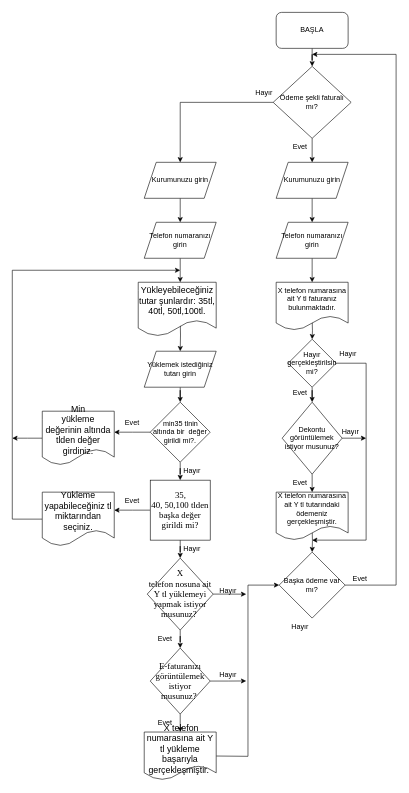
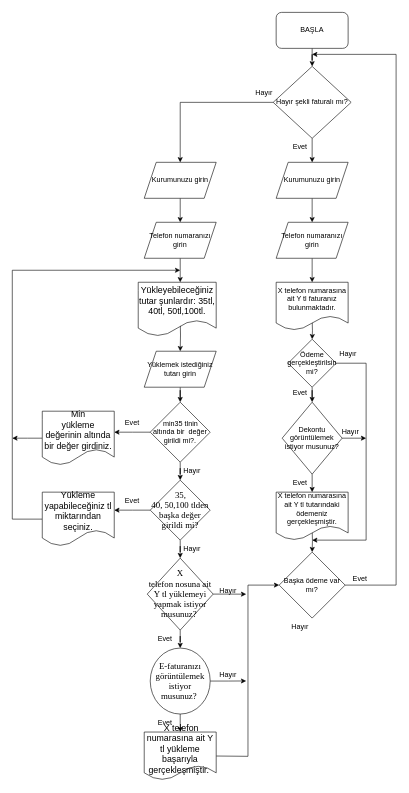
  <mxCell id="0" />
  <mxCell id="1" parent="0" />
  <mxCell id="2" value="Evet" style="text;html=1;strokeColor=none;fillColor=none;align=center;verticalAlign=middle;whiteSpace=wrap;rounded=0;shadow=0;" vertex="1" parent="1"><mxGeometry x="470" y="640" width="60" height="30" as="geometry" /></mxCell>
  <mxCell id="3" value="" style="edgeStyle=orthogonalEdgeStyle;rounded=0;orthogonalLoop=1;jettySize=auto;html=1;" edge="1" parent="1" source="4" target="7"><mxGeometry relative="1" as="geometry" /></mxCell>
  <mxCell id="4" value="BAŞLA" style="rounded=1;whiteSpace=wrap;html=1;" vertex="1" parent="1"><mxGeometry x="460" y="20" width="120" height="60" as="geometry" /></mxCell>
  <mxCell id="5" value="" style="edgeStyle=orthogonalEdgeStyle;rounded=0;orthogonalLoop=1;jettySize=auto;html=1;" edge="1" parent="1" source="7" target="9"><mxGeometry relative="1" as="geometry" /></mxCell>
  <mxCell id="6" value="" style="edgeStyle=orthogonalEdgeStyle;rounded=0;orthogonalLoop=1;jettySize=auto;html=1;" edge="1" parent="1" source="7" target="25"><mxGeometry relative="1" as="geometry" /></mxCell>
- <mxCell id="7" value="Ödeme şekli faturalı mı?" style="rhombus;whiteSpace=wrap;html=1;" vertex="1" parent="1"><mxGeometry x="455" y="110" width="130" height="120" as="geometry" /></mxCell>
+ <mxCell id="7" value="Hayır şekli faturalı mı?" style="rhombus;whiteSpace=wrap;html=1;" vertex="1" parent="1"><mxGeometry x="455" y="110" width="130" height="120" as="geometry" /></mxCell>
  <mxCell id="8" value="" style="edgeStyle=orthogonalEdgeStyle;rounded=0;orthogonalLoop=1;jettySize=auto;html=1;" edge="1" parent="1" source="9" target="11"><mxGeometry relative="1" as="geometry" /></mxCell>
  <mxCell id="9" value="Kurumunuzu girin" style="shape=parallelogram;perimeter=parallelogramPerimeter;whiteSpace=wrap;html=1;fixedSize=1;" vertex="1" parent="1"><mxGeometry x="460" y="270" width="120" height="60" as="geometry" /></mxCell>
  <mxCell id="10" value="" style="edgeStyle=orthogonalEdgeStyle;rounded=0;orthogonalLoop=1;jettySize=auto;html=1;" edge="1" parent="1" source="11"><mxGeometry relative="1" as="geometry"><mxPoint x="520" y="470" as="targetPoint" /></mxGeometry></mxCell>
  <mxCell id="11" value="Telefon numaranızı girin" style="shape=parallelogram;perimeter=parallelogramPerimeter;whiteSpace=wrap;html=1;fixedSize=1;" vertex="1" parent="1"><mxGeometry x="460" y="370" width="120" height="60" as="geometry" /></mxCell>
  <mxCell id="12" value="" style="edgeStyle=orthogonalEdgeStyle;rounded=0;orthogonalLoop=1;jettySize=auto;html=1;" edge="1" parent="1" target="15"><mxGeometry relative="1" as="geometry"><mxPoint x="520" y="530" as="sourcePoint" /></mxGeometry></mxCell>
  <mxCell id="13" value="" style="edgeStyle=orthogonalEdgeStyle;rounded=0;orthogonalLoop=1;jettySize=auto;html=1;" edge="1" parent="1" source="15" target="19"><mxGeometry relative="1" as="geometry" /></mxCell>
  <mxCell id="14" style="edgeStyle=orthogonalEdgeStyle;rounded=0;orthogonalLoop=1;jettySize=auto;html=1;exitX=1;exitY=0.5;exitDx=0;exitDy=0;" edge="1" parent="1" source="15"><mxGeometry relative="1" as="geometry"><mxPoint x="520" y="900" as="targetPoint" /><Array as="points"><mxPoint x="610" y="605" /><mxPoint x="610" y="900" /></Array></mxGeometry></mxCell>
- <mxCell id="15" value="Hayır gerçekleştirilsin mi?" style="rhombus;whiteSpace=wrap;html=1;" vertex="1" parent="1"><mxGeometry x="480" y="565" width="80" height="80" as="geometry" /></mxCell>
+ <mxCell id="15" value="Ödeme gerçekleştirilsin mi?" style="rhombus;whiteSpace=wrap;html=1;" vertex="1" parent="1"><mxGeometry x="480" y="565" width="80" height="80" as="geometry" /></mxCell>
  <mxCell id="16" value="" style="edgeStyle=orthogonalEdgeStyle;rounded=0;orthogonalLoop=1;jettySize=auto;html=1;" edge="1" parent="1" target="22"><mxGeometry relative="1" as="geometry"><mxPoint x="520" y="880" as="sourcePoint" /></mxGeometry></mxCell>
  <mxCell id="17" value="" style="edgeStyle=orthogonalEdgeStyle;rounded=0;orthogonalLoop=1;jettySize=auto;html=1;" edge="1" parent="1" source="19"><mxGeometry relative="1" as="geometry"><mxPoint x="520" y="820" as="targetPoint" /></mxGeometry></mxCell>
  <mxCell id="18" style="edgeStyle=orthogonalEdgeStyle;rounded=0;orthogonalLoop=1;jettySize=auto;html=1;exitX=1;exitY=0.5;exitDx=0;exitDy=0;" edge="1" parent="1" source="19"><mxGeometry relative="1" as="geometry"><mxPoint x="610" y="730" as="targetPoint" /></mxGeometry></mxCell>
  <mxCell id="19" value="Dekontu görüntülemek istiyor musunuz?" style="rhombus;whiteSpace=wrap;html=1;" vertex="1" parent="1"><mxGeometry x="470" y="670" width="100" height="120" as="geometry" /></mxCell>
  <mxCell id="20" value="Evet" style="text;html=1;strokeColor=none;fillColor=none;align=center;verticalAlign=middle;whiteSpace=wrap;rounded=0;" vertex="1" parent="1"><mxGeometry x="470" y="230" width="60" height="30" as="geometry" /></mxCell>
  <mxCell id="21" style="edgeStyle=orthogonalEdgeStyle;rounded=0;orthogonalLoop=1;jettySize=auto;html=1;exitX=1;exitY=0.5;exitDx=0;exitDy=0;" edge="1" parent="1" source="22"><mxGeometry relative="1" as="geometry"><mxPoint x="520" y="90" as="targetPoint" /><Array as="points"><mxPoint x="660" y="975" /><mxPoint x="660" y="90" /></Array></mxGeometry></mxCell>
  <mxCell id="22" value="Başka ödeme var mı?" style="rhombus;whiteSpace=wrap;html=1;" vertex="1" parent="1"><mxGeometry x="465" y="920" width="110" height="110" as="geometry" /></mxCell>
  <mxCell id="23" value="Evet" style="text;html=1;strokeColor=none;fillColor=none;align=center;verticalAlign=middle;whiteSpace=wrap;rounded=0;shadow=0;" vertex="1" parent="1"><mxGeometry x="570" y="950" width="60" height="30" as="geometry" /></mxCell>
  <mxCell id="24" value="" style="edgeStyle=orthogonalEdgeStyle;rounded=0;orthogonalLoop=1;jettySize=auto;html=1;" edge="1" parent="1" source="25" target="28"><mxGeometry relative="1" as="geometry" /></mxCell>
  <mxCell id="25" value="Kurumunuzu girin" style="shape=parallelogram;perimeter=parallelogramPerimeter;whiteSpace=wrap;html=1;fixedSize=1;" vertex="1" parent="1"><mxGeometry x="240" y="270" width="120" height="60" as="geometry" /></mxCell>
  <mxCell id="26" value="Hayır" style="text;html=1;strokeColor=none;fillColor=none;align=center;verticalAlign=middle;whiteSpace=wrap;rounded=0;shadow=0;" vertex="1" parent="1"><mxGeometry x="410" y="140" width="60" height="30" as="geometry" /></mxCell>
  <mxCell id="27" value="" style="edgeStyle=orthogonalEdgeStyle;rounded=0;orthogonalLoop=1;jettySize=auto;html=1;" edge="1" parent="1" source="28"><mxGeometry relative="1" as="geometry"><mxPoint x="300" y="470" as="targetPoint" /></mxGeometry></mxCell>
  <mxCell id="28" value="Telefon numaranızı girin" style="shape=parallelogram;perimeter=parallelogramPerimeter;whiteSpace=wrap;html=1;fixedSize=1;" vertex="1" parent="1"><mxGeometry x="240" y="370" width="120" height="60" as="geometry" /></mxCell>
  <mxCell id="29" value="" style="edgeStyle=orthogonalEdgeStyle;rounded=0;orthogonalLoop=1;jettySize=auto;html=1;" edge="1" parent="1" target="31"><mxGeometry relative="1" as="geometry"><mxPoint x="300" y="530" as="sourcePoint" /></mxGeometry></mxCell>
  <mxCell id="30" value="" style="edgeStyle=orthogonalEdgeStyle;rounded=0;orthogonalLoop=1;jettySize=auto;html=1;" edge="1" parent="1" source="31" target="34"><mxGeometry relative="1" as="geometry" /></mxCell>
  <mxCell id="31" value="Yüklemek istediğiniz tutarı girin" style="shape=parallelogram;perimeter=parallelogramPerimeter;whiteSpace=wrap;html=1;fixedSize=1;" vertex="1" parent="1"><mxGeometry x="240" y="585" width="120" height="60" as="geometry" /></mxCell>
  <mxCell id="32" value="" style="edgeStyle=orthogonalEdgeStyle;rounded=0;orthogonalLoop=1;jettySize=auto;html=1;" edge="1" parent="1" source="34" target="37"><mxGeometry relative="1" as="geometry" /></mxCell>
  <mxCell id="33" value="" style="edgeStyle=orthogonalEdgeStyle;rounded=0;orthogonalLoop=1;jettySize=auto;html=1;" edge="1" parent="1" source="34"><mxGeometry relative="1" as="geometry"><mxPoint x="190" y="720" as="targetPoint" /></mxGeometry></mxCell>
  <mxCell id="34" value="&lt;p class=&quot;MsoListParagraph&quot; style=&quot;text-indent: -18.0pt&quot;&gt;&lt;span style=&quot;font-stretch: normal ; font-size: 7pt ; line-height: normal ; font-family: &amp;#34;times new roman&amp;#34;&quot;&gt;&amp;nbsp; &amp;nbsp; &amp;nbsp; &amp;nbsp; &amp;nbsp; &amp;nbsp;&lt;/span&gt;min35 tlnin altında bir&amp;nbsp; değer girildi mi?.&lt;/p&gt;" style="rhombus;whiteSpace=wrap;html=1;" vertex="1" parent="1"><mxGeometry x="250" y="670" width="100" height="100" as="geometry" /></mxCell>
  <mxCell id="35" value="" style="edgeStyle=orthogonalEdgeStyle;rounded=0;orthogonalLoop=1;jettySize=auto;html=1;" edge="1" parent="1" source="37"><mxGeometry relative="1" as="geometry"><mxPoint x="190" y="850" as="targetPoint" /></mxGeometry></mxCell>
  <mxCell id="36" value="" style="edgeStyle=orthogonalEdgeStyle;rounded=0;orthogonalLoop=1;jettySize=auto;html=1;" edge="1" parent="1" source="37" target="43"><mxGeometry relative="1" as="geometry" /></mxCell>
- <mxCell id="37" value="&lt;p class=&quot;MsoListParagraph&quot; style=&quot;text-indent: -18.0pt&quot;&gt;&lt;span style=&quot;font-size: 11.0pt ; line-height: 115% ; font-family: &amp;#34;calibri&amp;#34; , &amp;#34;sans-serif&amp;#34;&quot;&gt;&amp;nbsp; &amp;nbsp; &amp;nbsp; &amp;nbsp;35,&lt;br/&gt;40, 50,100 tlden başka değer girildi mi?&lt;/span&gt;&lt;br&gt;&lt;/p&gt;" style="whiteSpace=wrap;html=1;rounded=0;" vertex="1" parent="1"><mxGeometry x="250" y="800" width="100" height="100" as="geometry" /></mxCell>
+ <mxCell id="37" value="&lt;p class=&quot;MsoListParagraph&quot; style=&quot;text-indent: -18.0pt&quot;&gt;&lt;span style=&quot;font-size: 11.0pt ; line-height: 115% ; font-family: &amp;#34;calibri&amp;#34; , &amp;#34;sans-serif&amp;#34;&quot;&gt;&amp;nbsp; &amp;nbsp; &amp;nbsp; &amp;nbsp;35,&lt;br/&gt;40, 50,100 tlden başka değer girildi mi?&lt;/span&gt;&lt;br&gt;&lt;/p&gt;" style="rhombus;whiteSpace=wrap;html=1;" vertex="1" parent="1"><mxGeometry x="250" y="800" width="100" height="100" as="geometry" /></mxCell>
  <mxCell id="38" value="Hayır" style="text;html=1;strokeColor=none;fillColor=none;align=center;verticalAlign=middle;whiteSpace=wrap;rounded=0;shadow=0;" vertex="1" parent="1"><mxGeometry x="290" y="770" width="60" height="30" as="geometry" /></mxCell>
  <mxCell id="39" value="Evet" style="text;html=1;strokeColor=none;fillColor=none;align=center;verticalAlign=middle;whiteSpace=wrap;rounded=0;shadow=0;" vertex="1" parent="1"><mxGeometry x="190" y="690" width="60" height="30" as="geometry" /></mxCell>
  <mxCell id="40" value="Evet" style="text;html=1;strokeColor=none;fillColor=none;align=center;verticalAlign=middle;whiteSpace=wrap;rounded=0;shadow=0;" vertex="1" parent="1"><mxGeometry x="190" y="820" width="60" height="30" as="geometry" /></mxCell>
  <mxCell id="41" value="" style="edgeStyle=orthogonalEdgeStyle;rounded=0;orthogonalLoop=1;jettySize=auto;html=1;" edge="1" parent="1" source="43" target="47"><mxGeometry relative="1" as="geometry" /></mxCell>
  <mxCell id="42" style="edgeStyle=orthogonalEdgeStyle;rounded=0;orthogonalLoop=1;jettySize=auto;html=1;exitX=1;exitY=0.5;exitDx=0;exitDy=0;" edge="1" parent="1" source="43"><mxGeometry relative="1" as="geometry"><mxPoint x="410" y="990.118" as="targetPoint" /></mxGeometry></mxCell>
  <mxCell id="43" value="&lt;span style=&quot;font-size: 11.0pt ; line-height: 115% ; font-family: &amp;#34;calibri&amp;#34; , &amp;#34;sans-serif&amp;#34;&quot;&gt;X&lt;br&gt;telefon nosuna ait Y tl yüklemeyi yapmak istiyor musunuz?&amp;nbsp;&lt;/span&gt;" style="rhombus;whiteSpace=wrap;html=1;" vertex="1" parent="1"><mxGeometry x="245" y="930" width="110" height="120" as="geometry" /></mxCell>
  <mxCell id="44" value="Hayır" style="text;html=1;strokeColor=none;fillColor=none;align=center;verticalAlign=middle;whiteSpace=wrap;rounded=0;shadow=0;" vertex="1" parent="1"><mxGeometry x="290" y="900" width="60" height="30" as="geometry" /></mxCell>
  <mxCell id="45" value="" style="edgeStyle=orthogonalEdgeStyle;rounded=0;orthogonalLoop=1;jettySize=auto;html=1;" edge="1" parent="1" source="47"><mxGeometry relative="1" as="geometry"><mxPoint x="300" y="1220" as="targetPoint" /></mxGeometry></mxCell>
  <mxCell id="46" style="edgeStyle=orthogonalEdgeStyle;rounded=0;orthogonalLoop=1;jettySize=auto;html=1;exitX=1;exitY=0.5;exitDx=0;exitDy=0;" edge="1" parent="1" source="47"><mxGeometry relative="1" as="geometry"><mxPoint x="410" y="1134.824" as="targetPoint" /></mxGeometry></mxCell>
- <mxCell id="47" value="&lt;span style=&quot;font-size: 11.0pt ; line-height: 115% ; font-family: &amp;#34;calibri&amp;#34; , &amp;#34;sans-serif&amp;#34;&quot;&gt;E-faturanızı&lt;br/&gt;görüntülemek istiyor musunuz?&amp;nbsp;&lt;/span&gt;" style="rhombus;whiteSpace=wrap;html=1;" vertex="1" parent="1"><mxGeometry x="250" y="1080" width="100" height="110" as="geometry" /></mxCell>
+ <mxCell id="47" value="&lt;span style=&quot;font-size: 11.0pt ; line-height: 115% ; font-family: &amp;#34;calibri&amp;#34; , &amp;#34;sans-serif&amp;#34;&quot;&gt;E-faturanızı&lt;br/&gt;görüntülemek istiyor musunuz?&amp;nbsp;&lt;/span&gt;" style="ellipse;whiteSpace=wrap;html=1;" vertex="1" parent="1"><mxGeometry x="250" y="1080" width="100" height="110" as="geometry" /></mxCell>
  <mxCell id="48" value="Evet" style="text;html=1;strokeColor=none;fillColor=none;align=center;verticalAlign=middle;whiteSpace=wrap;rounded=0;shadow=0;" vertex="1" parent="1"><mxGeometry x="245" y="1050" width="60" height="30" as="geometry" /></mxCell>
  <mxCell id="49" value="Hayır" style="text;html=1;strokeColor=none;fillColor=none;align=center;verticalAlign=middle;whiteSpace=wrap;rounded=0;shadow=0;" vertex="1" parent="1"><mxGeometry x="350" y="970" width="60" height="30" as="geometry" /></mxCell>
  <mxCell id="50" value="Hayır" style="text;html=1;strokeColor=none;fillColor=none;align=center;verticalAlign=middle;whiteSpace=wrap;rounded=0;shadow=0;" vertex="1" parent="1"><mxGeometry x="550" y="575" width="60" height="30" as="geometry" /></mxCell>
  <mxCell id="51" value="Hayır" style="text;html=1;strokeColor=none;fillColor=none;align=center;verticalAlign=middle;whiteSpace=wrap;rounded=0;shadow=0;" vertex="1" parent="1"><mxGeometry x="554" y="705" width="60" height="30" as="geometry" /></mxCell>
  <mxCell id="52" value="Evet" style="text;html=1;strokeColor=none;fillColor=none;align=center;verticalAlign=middle;whiteSpace=wrap;rounded=0;shadow=0;" vertex="1" parent="1"><mxGeometry x="470" y="790" width="60" height="30" as="geometry" /></mxCell>
  <mxCell id="53" value="Hayır" style="text;html=1;strokeColor=none;fillColor=none;align=center;verticalAlign=middle;whiteSpace=wrap;rounded=0;shadow=0;" vertex="1" parent="1"><mxGeometry x="470" y="1030" width="60" height="30" as="geometry" /></mxCell>
  <mxCell id="54" style="edgeStyle=orthogonalEdgeStyle;rounded=0;orthogonalLoop=1;jettySize=auto;html=1;exitX=1;exitY=0.5;exitDx=0;exitDy=0;entryX=0;entryY=0.5;entryDx=0;entryDy=0;" edge="1" parent="1" target="22"><mxGeometry relative="1" as="geometry"><mxPoint x="360" y="1260" as="sourcePoint" /></mxGeometry></mxCell>
  <mxCell id="55" value="Evet" style="text;html=1;strokeColor=none;fillColor=none;align=center;verticalAlign=middle;whiteSpace=wrap;rounded=0;shadow=0;" vertex="1" parent="1"><mxGeometry x="245" y="1190" width="60" height="30" as="geometry" /></mxCell>
  <mxCell id="56" value="Hayır" style="text;html=1;strokeColor=none;fillColor=none;align=center;verticalAlign=middle;whiteSpace=wrap;rounded=0;shadow=0;" vertex="1" parent="1"><mxGeometry x="350" y="1110" width="60" height="30" as="geometry" /></mxCell>
  <mxCell id="57" value="&lt;span style=&quot;font-family: &amp;#34;calibri&amp;#34; , sans-serif ; font-size: 14.667px&quot;&gt;&amp;nbsp;X telefon numarasına ait Y tl yükleme başarıyla gerçekleşmiştir.&amp;nbsp;&lt;/span&gt;" style="shape=document;whiteSpace=wrap;html=1;boundedLbl=1;shadow=0;" vertex="1" parent="1"><mxGeometry x="240" y="1220" width="120" height="80" as="geometry" /></mxCell>
  <mxCell id="58" value="&lt;span&gt;X telefon numarasına ait Y tl tutarındaki ödemeniz gerçekleşmiştir.&lt;/span&gt;" style="shape=document;whiteSpace=wrap;html=1;boundedLbl=1;shadow=0;" vertex="1" parent="1"><mxGeometry x="460" y="820" width="120" height="80" as="geometry" /></mxCell>
  <mxCell id="59" style="edgeStyle=orthogonalEdgeStyle;rounded=0;orthogonalLoop=1;jettySize=auto;html=1;exitX=0;exitY=0.5;exitDx=0;exitDy=0;" edge="1" parent="1" source="60"><mxGeometry relative="1" as="geometry"><mxPoint x="300" y="450" as="targetPoint" /><Array as="points"><mxPoint x="20" y="865" /><mxPoint x="20" y="450" /></Array></mxGeometry></mxCell>
  <mxCell id="60" value="&lt;span style=&quot;font-family: &amp;#34;calibri&amp;#34; , sans-serif ; font-size: 14.667px&quot;&gt;Yükleme&lt;/span&gt;&lt;br style=&quot;font-family: &amp;#34;calibri&amp;#34; , sans-serif ; font-size: 14.667px&quot;&gt;&lt;span style=&quot;font-family: &amp;#34;calibri&amp;#34; , sans-serif ; font-size: 14.667px&quot;&gt;yapabileceğiniz tl miktarından seçiniz.&lt;/span&gt;" style="shape=document;whiteSpace=wrap;html=1;boundedLbl=1;shadow=0;" vertex="1" parent="1"><mxGeometry x="70" y="820" width="120" height="90" as="geometry" /></mxCell>
  <mxCell id="61" style="edgeStyle=orthogonalEdgeStyle;rounded=0;orthogonalLoop=1;jettySize=auto;html=1;exitX=0;exitY=0.5;exitDx=0;exitDy=0;" edge="1" parent="1" source="62"><mxGeometry relative="1" as="geometry"><mxPoint x="20" y="730" as="targetPoint" /></mxGeometry></mxCell>
- <mxCell id="62" value="&lt;span style=&quot;font-family: &amp;#34;calibri&amp;#34; , sans-serif ; font-size: 14.667px&quot;&gt;Min&lt;/span&gt;&lt;br style=&quot;font-family: &amp;#34;calibri&amp;#34; , sans-serif ; font-size: 14.667px&quot;&gt;&lt;span style=&quot;font-family: &amp;#34;calibri&amp;#34; , sans-serif ; font-size: 14.667px&quot;&gt;yükleme değerinin altında tlden değer girdiniz.&lt;/span&gt;" style="shape=document;whiteSpace=wrap;html=1;boundedLbl=1;shadow=0;" vertex="1" parent="1"><mxGeometry x="70" y="685" width="120" height="90" as="geometry" /></mxCell>
+ <mxCell id="62" value="&lt;span style=&quot;font-family: &amp;#34;calibri&amp;#34; , sans-serif ; font-size: 14.667px&quot;&gt;Min&lt;/span&gt;&lt;br style=&quot;font-family: &amp;#34;calibri&amp;#34; , sans-serif ; font-size: 14.667px&quot;&gt;&lt;span style=&quot;font-family: &amp;#34;calibri&amp;#34; , sans-serif ; font-size: 14.667px&quot;&gt;yükleme değerinin altında bir değer girdiniz.&lt;/span&gt;" style="shape=document;whiteSpace=wrap;html=1;boundedLbl=1;shadow=0;" vertex="1" parent="1"><mxGeometry x="70" y="685" width="120" height="90" as="geometry" /></mxCell>
  <mxCell id="63" value="&lt;span&gt;X telefon numarasına ait Y tl faturanız bulunmaktadır.&lt;/span&gt;" style="shape=document;whiteSpace=wrap;html=1;boundedLbl=1;shadow=0;" vertex="1" parent="1"><mxGeometry x="460" y="470" width="120" height="80" as="geometry" /></mxCell>
  <mxCell id="64" value="&lt;span style=&quot;font-family: &amp;#34;calibri&amp;#34; , sans-serif ; font-size: 14.667px&quot;&gt;Yükleyebileceğiniz&lt;/span&gt;&lt;br style=&quot;font-family: &amp;#34;calibri&amp;#34; , sans-serif ; font-size: 14.667px&quot;&gt;&lt;span style=&quot;font-family: &amp;#34;calibri&amp;#34; , sans-serif ; font-size: 14.667px&quot;&gt;tutar şunlardır: 35tl, 40tl, 50tl,100tl.&lt;/span&gt;" style="shape=document;whiteSpace=wrap;html=1;boundedLbl=1;shadow=0;" vertex="1" parent="1"><mxGeometry x="230" y="470" width="130" height="90" as="geometry" /></mxCell>
